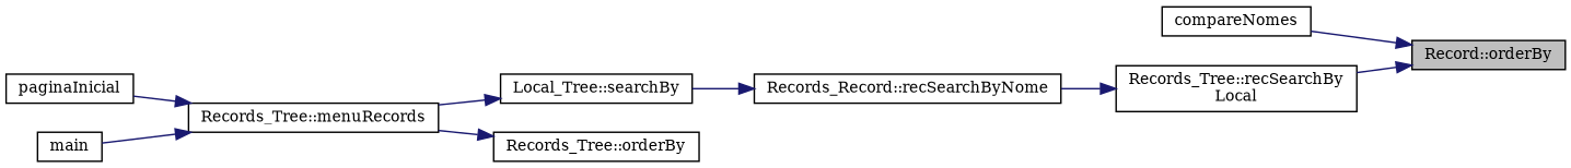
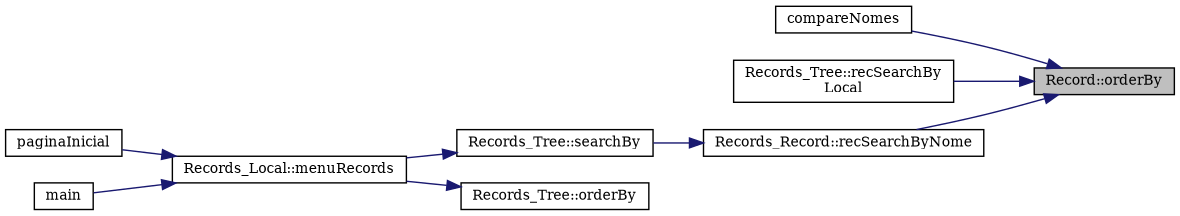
  digraph {
    fontname="DejaVu Serif"
    rankdir=RL
    node [color=black fillcolor=white fontname="DejaVu Serif" fontsize=10 shape=record style=filled]
    edge [color=midnightblue dir=back fontname="DejaVu Serif" fontsize=10 labelfontname=Helvetica labelfontsize=10 style=solid]
    n1 [fillcolor=grey75 fontcolor=black height=0.2 label="Record::orderBy" width=0.4]
    n2 [height=0.2 label=compareNomes width=0.4]
    n3 [height=0.2 label="Records_Tree::recSearchBy\lLocal" width=0.4]
    n4 [height=0.2 label="Records_Record::recSearchByNome" width=0.4]
-   n5 [height=0.2 label="Local_Tree::searchBy" width=0.4]
+   n5 [height=0.2 label="Records_Tree::searchBy" width=0.4]
    n6 [height=0.2 label="Records_Tree::orderBy" width=0.4]
-   n7 [height=0.2 label="Records_Tree::menuRecords" width=0.4]
+   n7 [height=0.2 label="Records_Local::menuRecords" width=0.4]
    n8 [height=0.2 label=paginaInicial width=0.4]
    n9 [height=0.2 label=main width=0.4]
    n1 -> n2
    n1 -> n3
-   n3 -> n4
+   n1 -> n4
    n4 -> n5
    n5 -> n7
    n6 -> n7
    n7 -> n8
    n7 -> n9
  }
